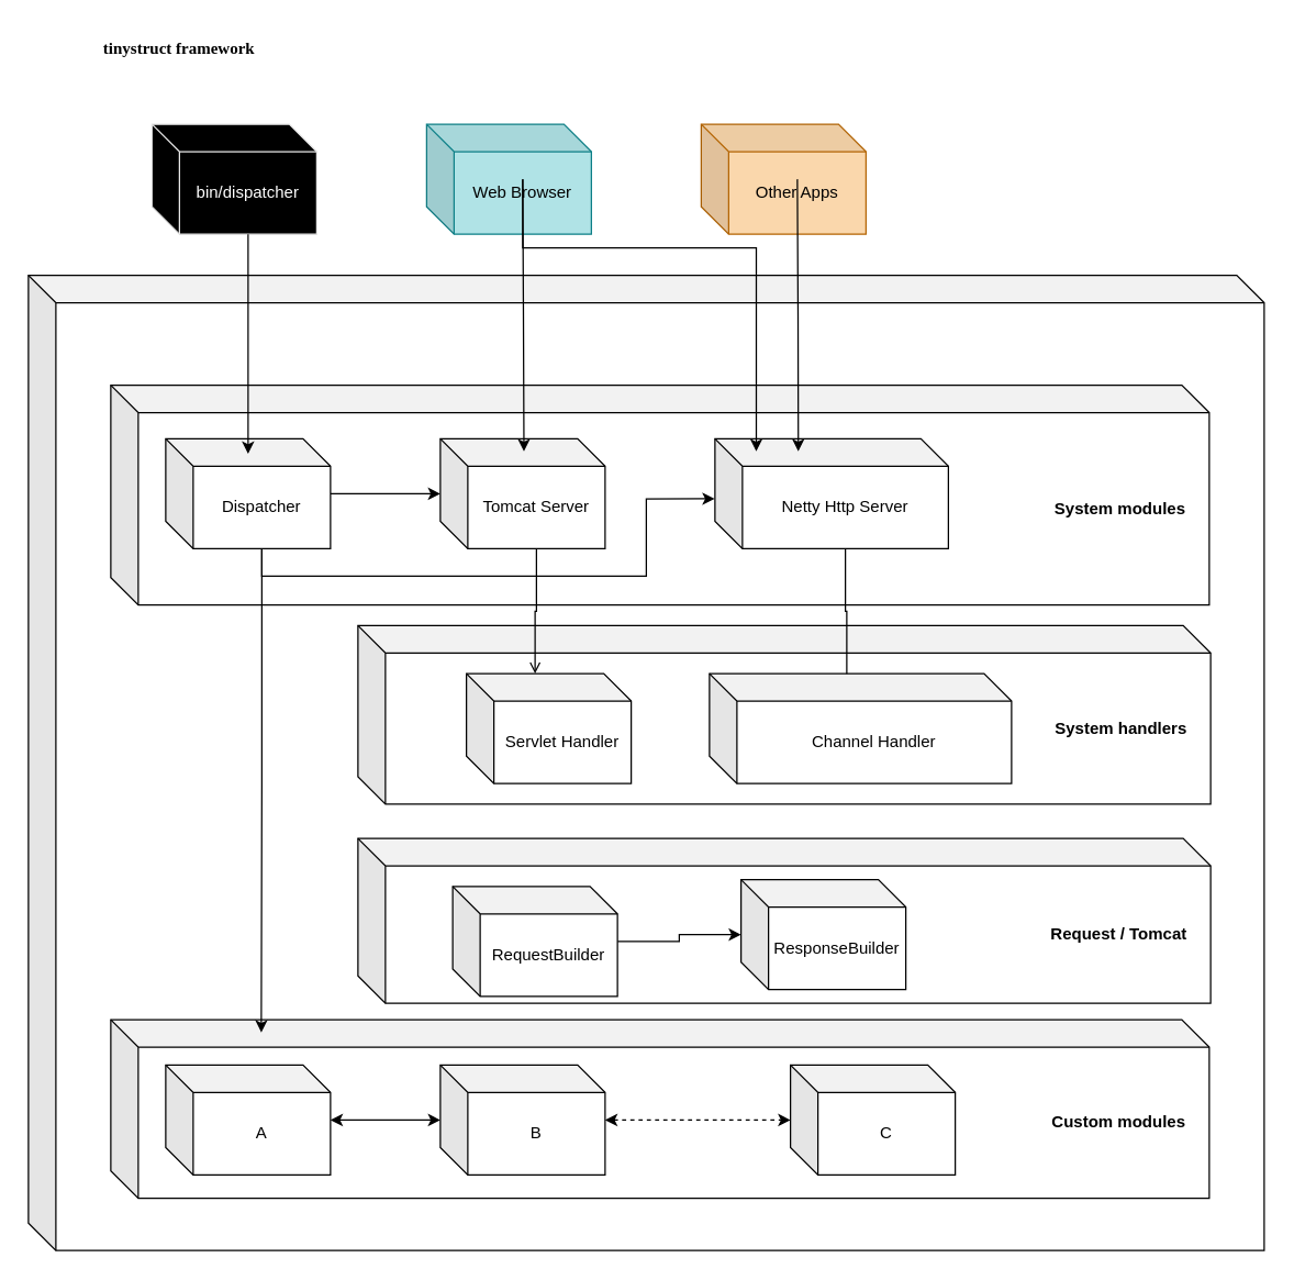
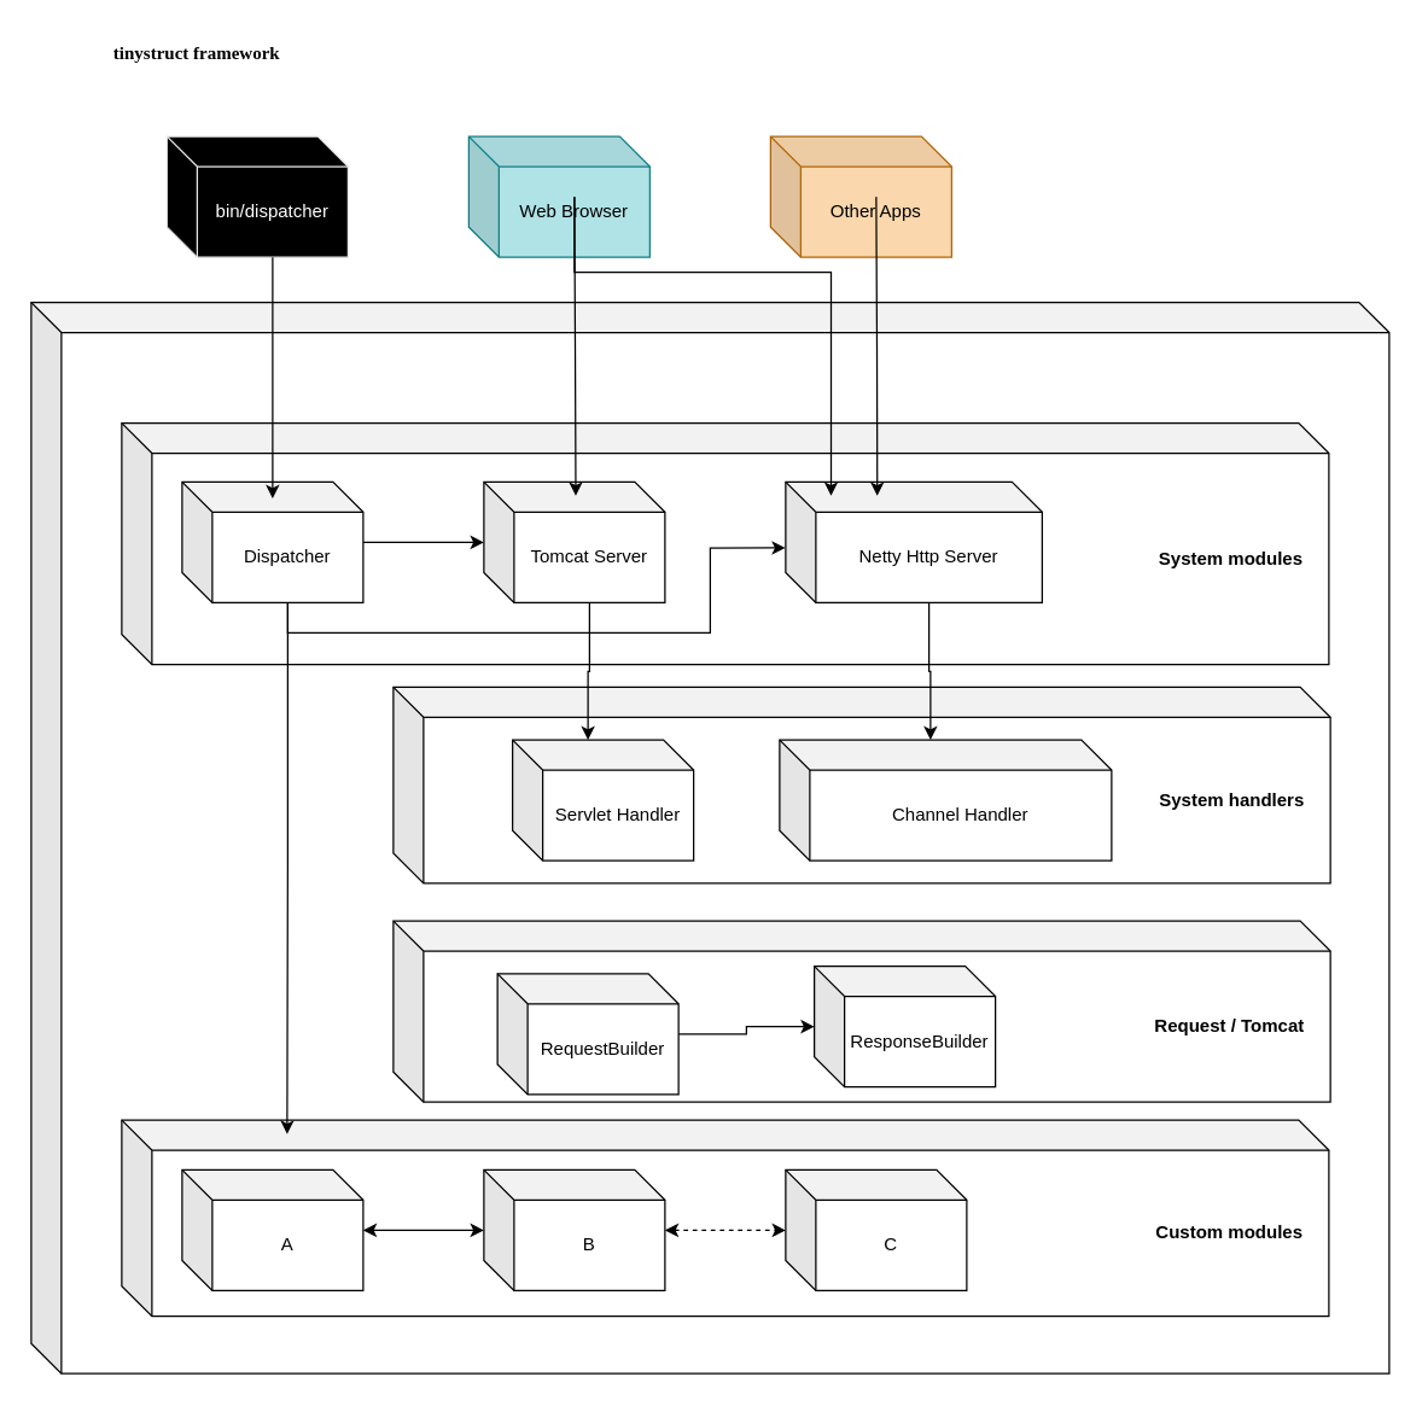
  <mxCell id="0" />
  <mxCell id="1" parent="0" />
  <mxCell id="2" value="" style="shape=cube;whiteSpace=wrap;html=1;boundedLbl=1;backgroundOutline=1;darkOpacity=0.05;darkOpacity2=0.1;fillColor=none;" vertex="1" parent="1"><mxGeometry x="20" y="200" width="900" height="710" as="geometry" /></mxCell>
  <mxCell id="3" value="&lt;h4 style=&quot;padding-right: 15px;&quot;&gt;System modules&lt;/h4&gt;" style="shape=cube;whiteSpace=wrap;html=1;boundedLbl=1;backgroundOutline=1;darkOpacity=0.05;darkOpacity2=0.1;fillColor=none;align=right;" vertex="1" parent="1"><mxGeometry x="80" y="280" width="800" height="160" as="geometry" /></mxCell>
  <mxCell id="4" value="tinystruct framework" style="text;html=1;align=center;verticalAlign=middle;whiteSpace=wrap;rounded=0;fontFamily=Verdana;fontStyle=1" vertex="1" parent="1"><mxGeometry x="20" width="220" height="30" as="geometry" y="20" /></mxCell>
  <mxCell id="5" value="bin/dispatcher" style="shape=cube;whiteSpace=wrap;html=1;boundedLbl=1;backgroundOutline=1;darkOpacity=0.05;darkOpacity2=0.1;fillColor=#000000;strokeColor=#E6E6E6;fontColor=#FFFFFF;" vertex="1" parent="1"><mxGeometry x="110" y="90" width="120" height="80" as="geometry" /></mxCell>
  <mxCell id="6" value="" style="edgeStyle=orthogonalEdgeStyle;rounded=0;orthogonalLoop=1;jettySize=auto;html=1;" edge="1" parent="1" source="7" target="13"><mxGeometry relative="1" as="geometry" /></mxCell>
  <mxCell id="7" value="Dispatcher" style="shape=cube;whiteSpace=wrap;html=1;boundedLbl=1;backgroundOutline=1;darkOpacity=0.05;darkOpacity2=0.1;" vertex="1" parent="1"><mxGeometry x="120" y="319" width="120" height="80" as="geometry" /></mxCell>
  <mxCell id="8" value="" style="edgeStyle=orthogonalEdgeStyle;rounded=0;orthogonalLoop=1;jettySize=auto;html=1;dashed=0;startArrow=classic;startFill=1;" edge="1" parent="1" source="9" target="11"><mxGeometry relative="1" as="geometry" /></mxCell>
  <mxCell id="9" value="A" style="shape=cube;whiteSpace=wrap;html=1;boundedLbl=1;backgroundOutline=1;darkOpacity=0.05;darkOpacity2=0.1;" vertex="1" parent="1"><mxGeometry x="120" y="775" width="120" height="80" as="geometry" /></mxCell>
  <mxCell id="10" value="" style="edgeStyle=orthogonalEdgeStyle;rounded=0;orthogonalLoop=1;jettySize=auto;html=1;dashed=1;startArrow=classic;startFill=1;" edge="1" parent="1" source="11" target="12"><mxGeometry relative="1" as="geometry" /></mxCell>
  <mxCell id="11" value="B" style="shape=cube;whiteSpace=wrap;html=1;boundedLbl=1;backgroundOutline=1;darkOpacity=0.05;darkOpacity2=0.1;" vertex="1" parent="1"><mxGeometry x="320" y="775" width="120" height="80" as="geometry" /></mxCell>
- <mxCell id="12" value="C" style="shape=cube;whiteSpace=wrap;html=1;boundedLbl=1;backgroundOutline=1;darkOpacity=0.05;darkOpacity2=0.1;" vertex="1" parent="1"><mxGeometry x="575" y="775" width="120" height="80" as="geometry" /></mxCell>
+ <mxCell id="12" value="C" style="shape=cube;whiteSpace=wrap;html=1;boundedLbl=1;backgroundOutline=1;darkOpacity=0.05;darkOpacity2=0.1;" vertex="1" parent="1"><mxGeometry x="520" y="775" width="120" height="80" as="geometry" /></mxCell>
  <mxCell id="13" value="Tomcat Server" style="shape=cube;whiteSpace=wrap;html=1;boundedLbl=1;backgroundOutline=1;darkOpacity=0.05;darkOpacity2=0.1;" vertex="1" parent="1"><mxGeometry x="320" y="319" width="120" height="80" as="geometry" /></mxCell>
  <mxCell id="14" value="Netty Http Server" style="shape=cube;whiteSpace=wrap;html=1;boundedLbl=1;backgroundOutline=1;darkOpacity=0.05;darkOpacity2=0.1;" vertex="1" parent="1"><mxGeometry x="520" y="319" width="170" height="80" as="geometry" /></mxCell>
  <mxCell id="15" style="edgeStyle=orthogonalEdgeStyle;rounded=0;orthogonalLoop=1;jettySize=auto;html=1;exitX=0;exitY=0;exitDx=70;exitDy=80;exitPerimeter=0;entryX=0.5;entryY=0.137;entryDx=0;entryDy=0;entryPerimeter=0;" edge="1" parent="1" source="5" target="7"><mxGeometry relative="1" as="geometry" /></mxCell>
  <mxCell id="16" value="&lt;h4 style=&quot;padding-right: 15px;&quot;&gt;&lt;b&gt;Custom modules&lt;/b&gt;&lt;/h4&gt;" style="shape=cube;whiteSpace=wrap;html=1;boundedLbl=1;backgroundOutline=1;darkOpacity=0.05;darkOpacity2=0.1;fillColor=none;align=right;" vertex="1" parent="1"><mxGeometry x="80" y="742" width="800" height="130" as="geometry" /></mxCell>
  <mxCell id="17" style="edgeStyle=orthogonalEdgeStyle;rounded=0;orthogonalLoop=1;jettySize=auto;html=1;exitX=0;exitY=0;exitDx=70;exitDy=80;exitPerimeter=0;entryX=-0.001;entryY=0.546;entryDx=0;entryDy=0;entryPerimeter=0;" edge="1" parent="1" source="7" target="14"><mxGeometry relative="1" as="geometry"><Array as="points"><mxPoint x="190" y="419" /><mxPoint x="470" y="419" /><mxPoint x="470" y="363" /></Array></mxGeometry></mxCell>
  <mxCell id="18" style="edgeStyle=orthogonalEdgeStyle;rounded=0;orthogonalLoop=1;jettySize=auto;html=1;exitX=0;exitY=0;exitDx=70;exitDy=80;exitPerimeter=0;entryX=0.137;entryY=0.071;entryDx=0;entryDy=0;entryPerimeter=0;" edge="1" parent="1" source="7" target="16"><mxGeometry relative="1" as="geometry" /></mxCell>
  <mxCell id="19" value="Web Browser" style="shape=cube;whiteSpace=wrap;html=1;boundedLbl=1;backgroundOutline=1;darkOpacity=0.05;darkOpacity2=0.1;fillColor=#b0e3e6;strokeColor=#0e8088;" vertex="1" parent="1"><mxGeometry x="310" y="90" width="120" height="80" as="geometry" /></mxCell>
  <mxCell id="20" value="Other Apps" style="shape=cube;whiteSpace=wrap;html=1;boundedLbl=1;backgroundOutline=1;darkOpacity=0.05;darkOpacity2=0.1;fillColor=#fad7ac;strokeColor=#b46504;" vertex="1" parent="1"><mxGeometry x="510" y="90" width="120" height="80" as="geometry" /></mxCell>
  <mxCell id="21" style="edgeStyle=orthogonalEdgeStyle;rounded=0;orthogonalLoop=1;jettySize=auto;html=1;exitX=0;exitY=0;exitDx=70;exitDy=80;exitPerimeter=0;entryX=0.401;entryY=0.295;entryDx=0;entryDy=0;entryPerimeter=0;" edge="1" parent="1"><mxGeometry relative="1" as="geometry"><mxPoint x="380" y="130" as="sourcePoint" /><mxPoint x="380.9" y="328.15" as="targetPoint" /></mxGeometry></mxCell>
  <mxCell id="22" style="edgeStyle=orthogonalEdgeStyle;rounded=0;orthogonalLoop=1;jettySize=auto;html=1;exitX=0;exitY=0;exitDx=70;exitDy=80;exitPerimeter=0;entryX=0.623;entryY=0.295;entryDx=0;entryDy=0;entryPerimeter=0;" edge="1" parent="1"><mxGeometry relative="1" as="geometry"><mxPoint x="580" y="130" as="sourcePoint" /><mxPoint x="580.7" y="328.15" as="targetPoint" /></mxGeometry></mxCell>
  <mxCell id="23" style="edgeStyle=orthogonalEdgeStyle;rounded=0;orthogonalLoop=1;jettySize=auto;html=1;exitX=0;exitY=0;exitDx=70;exitDy=80;exitPerimeter=0;entryX=0.589;entryY=0.295;entryDx=0;entryDy=0;entryPerimeter=0;" edge="1" parent="1"><mxGeometry relative="1" as="geometry"><mxPoint x="380" y="130" as="sourcePoint" /><mxPoint x="550.1" y="328.15" as="targetPoint" /><Array as="points"><mxPoint x="380" y="180" /><mxPoint x="550" y="180" /></Array></mxGeometry></mxCell>
  <mxCell id="24" value="&lt;h4 style=&quot;padding-right: 15px;&quot;&gt;&lt;b&gt;System handlers&lt;/b&gt;&lt;/h4&gt;" style="shape=cube;whiteSpace=wrap;html=1;boundedLbl=1;backgroundOutline=1;darkOpacity=0.05;darkOpacity2=0.1;fillColor=none;align=right;" vertex="1" parent="1"><mxGeometry x="260" y="455" width="621" height="130" as="geometry" /></mxCell>
  <mxCell id="25" value="Servlet Handler" style="shape=cube;whiteSpace=wrap;html=1;boundedLbl=1;backgroundOutline=1;darkOpacity=0.05;darkOpacity2=0.1;" vertex="1" parent="1"><mxGeometry x="339" y="490" width="120" height="80" as="geometry" /></mxCell>
  <mxCell id="26" value="Channel Handler" style="shape=cube;whiteSpace=wrap;html=1;boundedLbl=1;backgroundOutline=1;darkOpacity=0.05;darkOpacity2=0.1;" vertex="1" parent="1"><mxGeometry x="516" y="490" width="220" height="80" as="geometry" /></mxCell>
- <mxCell id="27" style="edgeStyle=orthogonalEdgeStyle;rounded=0;orthogonalLoop=1;jettySize=auto;html=1;exitX=0;exitY=0;exitDx=95;exitDy=80;exitPerimeter=0;entryX=0;entryY=0;entryDx=100;entryDy=0;entryPerimeter=0;endArrow=none;" edge="1" parent="1" source="14" target="26"><mxGeometry relative="1" as="geometry" /></mxCell>
- <mxCell id="28" style="edgeStyle=orthogonalEdgeStyle;rounded=0;orthogonalLoop=1;jettySize=auto;html=1;exitX=0;exitY=0;exitDx=70;exitDy=80;exitPerimeter=0;entryX=0;entryY=0;entryDx=50;entryDy=0;entryPerimeter=0;endArrow=open;" edge="1" parent="1" source="13" target="25"><mxGeometry relative="1" as="geometry" /></mxCell>
+ <mxCell id="27" style="edgeStyle=orthogonalEdgeStyle;rounded=0;orthogonalLoop=1;jettySize=auto;html=1;exitX=0;exitY=0;exitDx=95;exitDy=80;exitPerimeter=0;entryX=0;entryY=0;entryDx=100;entryDy=0;entryPerimeter=0;" edge="1" parent="1" source="14" target="26"><mxGeometry relative="1" as="geometry" /></mxCell>
+ <mxCell id="28" style="edgeStyle=orthogonalEdgeStyle;rounded=0;orthogonalLoop=1;jettySize=auto;html=1;exitX=0;exitY=0;exitDx=70;exitDy=80;exitPerimeter=0;entryX=0;entryY=0;entryDx=50;entryDy=0;entryPerimeter=0;" edge="1" parent="1" source="13" target="25"><mxGeometry relative="1" as="geometry" /></mxCell>
  <mxCell id="29" value="&lt;h4 style=&quot;padding-right: 15px;&quot;&gt;&lt;b&gt;Request / Tomcat&lt;/b&gt;&lt;/h4&gt;" style="shape=cube;whiteSpace=wrap;html=1;boundedLbl=1;backgroundOutline=1;darkOpacity=0.05;darkOpacity2=0.1;fillColor=none;align=right;" vertex="1" parent="1"><mxGeometry x="260" y="610" width="621" height="120" as="geometry" /></mxCell>
  <mxCell id="30" value="" style="edgeStyle=orthogonalEdgeStyle;rounded=0;orthogonalLoop=1;jettySize=auto;html=1;" edge="1" parent="1" source="31" target="32"><mxGeometry relative="1" as="geometry" /></mxCell>
  <mxCell id="31" value="RequestBuilder" style="shape=cube;whiteSpace=wrap;html=1;boundedLbl=1;backgroundOutline=1;darkOpacity=0.05;darkOpacity2=0.1;" vertex="1" parent="1"><mxGeometry x="329" y="645" width="120" height="80" as="geometry" /></mxCell>
  <mxCell id="32" value="ResponseBuilder" style="shape=cube;whiteSpace=wrap;html=1;boundedLbl=1;backgroundOutline=1;darkOpacity=0.05;darkOpacity2=0.1;" vertex="1" parent="1"><mxGeometry x="539" y="640" width="120" height="80" as="geometry" /></mxCell>
